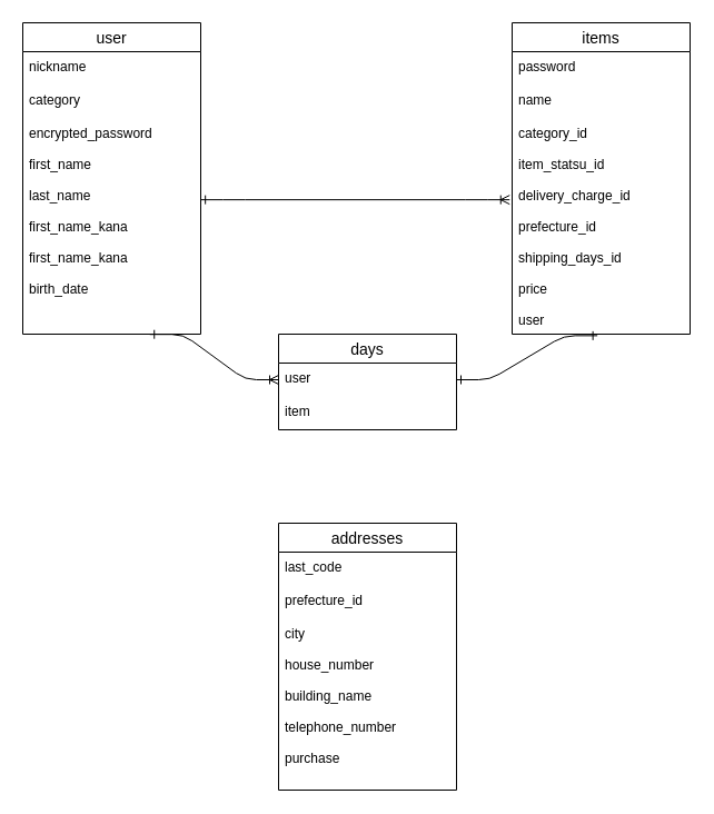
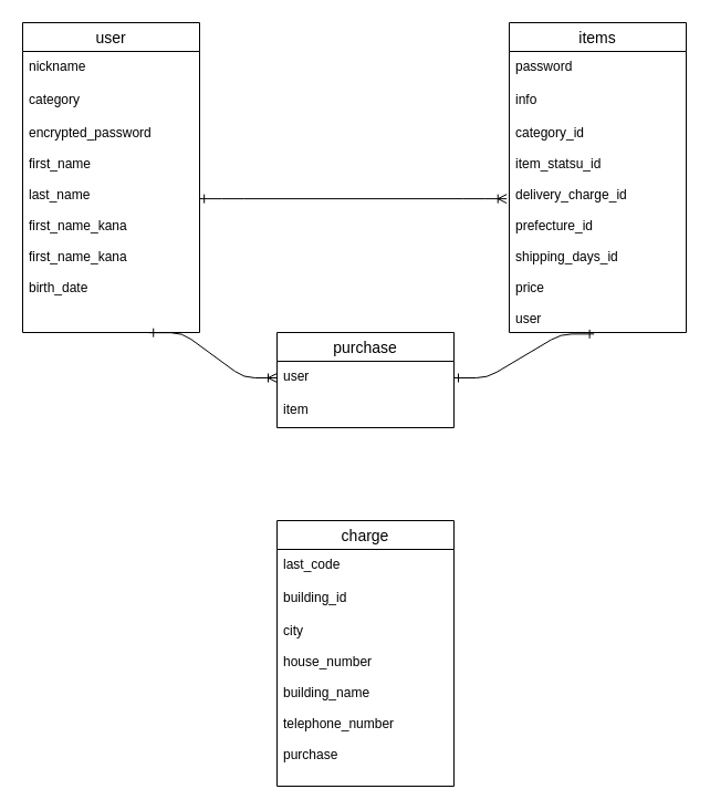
  <mxCell id="0" />
  <mxCell id="1" parent="0" />
  <mxCell id="2" value="items" style="swimlane;fontStyle=0;childLayout=stackLayout;horizontal=1;startSize=26;horizontalStack=0;resizeParent=1;resizeParentMax=0;resizeLast=0;collapsible=1;marginBottom=0;align=center;fontSize=14;" vertex="1" parent="1"><mxGeometry x="460" y="20" width="160" height="280" as="geometry" /></mxCell>
  <mxCell id="3" value="password" style="text;strokeColor=none;fillColor=none;spacingLeft=4;spacingRight=4;overflow=hidden;rotatable=0;points=[[0,0.5],[1,0.5]];portConstraint=eastwest;fontSize=12;" vertex="1" parent="2"><mxGeometry y="26" width="160" height="30" as="geometry" /></mxCell>
- <mxCell id="4" value="name" style="text;strokeColor=none;fillColor=none;spacingLeft=4;spacingRight=4;overflow=hidden;rotatable=0;points=[[0,0.5],[1,0.5]];portConstraint=eastwest;fontSize=12;" vertex="1" parent="2"><mxGeometry y="56" width="160" height="30" as="geometry" /></mxCell>
+ <mxCell id="4" value="info" style="text;strokeColor=none;fillColor=none;spacingLeft=4;spacingRight=4;overflow=hidden;rotatable=0;points=[[0,0.5],[1,0.5]];portConstraint=eastwest;fontSize=12;" vertex="1" parent="2"><mxGeometry y="56" width="160" height="30" as="geometry" /></mxCell>
  <mxCell id="5" value="category_id&#10;&#10;item_statsu_id&#10;&#10;delivery_charge_id&#10;&#10;prefecture_id&#10;&#10;shipping_days_id&#10;&#10;price&#10;&#10;user&#10;&#10;" style="text;strokeColor=none;fillColor=none;spacingLeft=4;spacingRight=4;overflow=hidden;rotatable=0;points=[[0,0.5],[1,0.5]];portConstraint=eastwest;fontSize=12;" vertex="1" parent="2"><mxGeometry y="86" width="160" height="194" as="geometry" /></mxCell>
  <mxCell id="6" value="user" style="swimlane;fontStyle=0;childLayout=stackLayout;horizontal=1;startSize=26;horizontalStack=0;resizeParent=1;resizeParentMax=0;resizeLast=0;collapsible=1;marginBottom=0;align=center;fontSize=14;" vertex="1" parent="1"><mxGeometry x="20" y="20" width="160" height="280" as="geometry" /></mxCell>
  <mxCell id="7" value="nickname" style="text;strokeColor=none;fillColor=none;spacingLeft=4;spacingRight=4;overflow=hidden;rotatable=0;points=[[0,0.5],[1,0.5]];portConstraint=eastwest;fontSize=12;" vertex="1" parent="6"><mxGeometry y="26" width="160" height="30" as="geometry" /></mxCell>
  <mxCell id="8" value="category" style="text;strokeColor=none;fillColor=none;spacingLeft=4;spacingRight=4;overflow=hidden;rotatable=0;points=[[0,0.5],[1,0.5]];portConstraint=eastwest;fontSize=12;" vertex="1" parent="6"><mxGeometry y="56" width="160" height="30" as="geometry" /></mxCell>
  <mxCell id="9" value="encrypted_password&#10;&#10;first_name&#10;&#10;last_name&#10;&#10;first_name_kana&#10;&#10;first_name_kana&#10;&#10;birth_date&#10;&#10;&#10;&#10;&#10;" style="text;strokeColor=none;fillColor=none;spacingLeft=4;spacingRight=4;overflow=hidden;rotatable=0;points=[[0,0.5],[1,0.5]];portConstraint=eastwest;fontSize=12;" vertex="1" parent="6"><mxGeometry y="86" width="160" height="194" as="geometry" /></mxCell>
- <mxCell id="10" value="days" style="swimlane;fontStyle=0;childLayout=stackLayout;horizontal=1;startSize=26;horizontalStack=0;resizeParent=1;resizeParentMax=0;resizeLast=0;collapsible=1;marginBottom=0;align=center;fontSize=14;" vertex="1" parent="1"><mxGeometry x="250" y="300" width="160" height="86" as="geometry" /></mxCell>
+ <mxCell id="10" value="purchase" style="swimlane;fontStyle=0;childLayout=stackLayout;horizontal=1;startSize=26;horizontalStack=0;resizeParent=1;resizeParentMax=0;resizeLast=0;collapsible=1;marginBottom=0;align=center;fontSize=14;" vertex="1" parent="1"><mxGeometry x="250" y="300" width="160" height="86" as="geometry" /></mxCell>
  <mxCell id="11" value="user" style="text;strokeColor=none;fillColor=none;spacingLeft=4;spacingRight=4;overflow=hidden;rotatable=0;points=[[0,0.5],[1,0.5]];portConstraint=eastwest;fontSize=12;" vertex="1" parent="10"><mxGeometry y="26" width="160" height="30" as="geometry" /></mxCell>
  <mxCell id="12" value="item" style="text;strokeColor=none;fillColor=none;spacingLeft=4;spacingRight=4;overflow=hidden;rotatable=0;points=[[0,0.5],[1,0.5]];portConstraint=eastwest;fontSize=12;" vertex="1" parent="10"><mxGeometry y="56" width="160" height="30" as="geometry" /></mxCell>
  <mxCell id="13" value="" style="edgeStyle=entityRelationEdgeStyle;fontSize=12;html=1;endArrow=ERoneToMany;entryX=0;entryY=0.5;entryDx=0;entryDy=0;exitX=0.714;exitY=1.001;exitDx=0;exitDy=0;exitPerimeter=0;startArrow=ERone;startFill=0;" edge="1" parent="1" source="9" target="11"><mxGeometry width="100" height="100" relative="1" as="geometry"><mxPoint x="240" y="480" as="sourcePoint" /><mxPoint x="340" y="380" as="targetPoint" /></mxGeometry></mxCell>
  <mxCell id="14" value="" style="edgeStyle=entityRelationEdgeStyle;fontSize=12;html=1;endArrow=ERoneToMany;entryX=-0.014;entryY=0.377;entryDx=0;entryDy=0;entryPerimeter=0;exitX=1.001;exitY=0.377;exitDx=0;exitDy=0;exitPerimeter=0;startArrow=ERone;startFill=0;" edge="1" parent="1" source="9" target="5"><mxGeometry width="100" height="100" relative="1" as="geometry"><mxPoint x="210" y="370" as="sourcePoint" /><mxPoint x="310" y="270" as="targetPoint" /></mxGeometry></mxCell>
  <mxCell id="15" value="" style="edgeStyle=entityRelationEdgeStyle;fontSize=12;html=1;endArrow=ERone;startArrow=ERone;exitX=1;exitY=0.5;exitDx=0;exitDy=0;entryX=0.479;entryY=1.007;entryDx=0;entryDy=0;entryPerimeter=0;startFill=0;endFill=0;" edge="1" parent="1" source="11" target="5"><mxGeometry width="100" height="100" relative="1" as="geometry"><mxPoint x="270" y="370" as="sourcePoint" /><mxPoint x="490" y="350" as="targetPoint" /></mxGeometry></mxCell>
- <mxCell id="16" value="addresses" style="swimlane;fontStyle=0;childLayout=stackLayout;horizontal=1;startSize=26;horizontalStack=0;resizeParent=1;resizeParentMax=0;resizeLast=0;collapsible=1;marginBottom=0;align=center;fontSize=14;" vertex="1" parent="1"><mxGeometry x="250" y="470" width="160" height="240" as="geometry" /></mxCell>
+ <mxCell id="16" value="charge" style="swimlane;fontStyle=0;childLayout=stackLayout;horizontal=1;startSize=26;horizontalStack=0;resizeParent=1;resizeParentMax=0;resizeLast=0;collapsible=1;marginBottom=0;align=center;fontSize=14;" vertex="1" parent="1"><mxGeometry x="250" y="470" width="160" height="240" as="geometry" /></mxCell>
  <mxCell id="17" value="last_code" style="text;strokeColor=none;fillColor=none;spacingLeft=4;spacingRight=4;overflow=hidden;rotatable=0;points=[[0,0.5],[1,0.5]];portConstraint=eastwest;fontSize=12;" vertex="1" parent="16"><mxGeometry y="26" width="160" height="30" as="geometry" /></mxCell>
- <mxCell id="18" value="prefecture_id&#10;" style="text;strokeColor=none;fillColor=none;spacingLeft=4;spacingRight=4;overflow=hidden;rotatable=0;points=[[0,0.5],[1,0.5]];portConstraint=eastwest;fontSize=12;" vertex="1" parent="16"><mxGeometry y="56" width="160" height="30" as="geometry" /></mxCell>
+ <mxCell id="18" value="building_id&#10;" style="text;strokeColor=none;fillColor=none;spacingLeft=4;spacingRight=4;overflow=hidden;rotatable=0;points=[[0,0.5],[1,0.5]];portConstraint=eastwest;fontSize=12;" vertex="1" parent="16"><mxGeometry y="56" width="160" height="30" as="geometry" /></mxCell>
  <mxCell id="19" value="city&#10;&#10;house_number&#10;&#10;building_name&#10;&#10;telephone_number&#10;&#10;purchase" style="text;strokeColor=none;fillColor=none;spacingLeft=4;spacingRight=4;overflow=hidden;rotatable=0;points=[[0,0.5],[1,0.5]];portConstraint=eastwest;fontSize=12;" vertex="1" parent="16"><mxGeometry y="86" width="160" height="154" as="geometry" /></mxCell>
